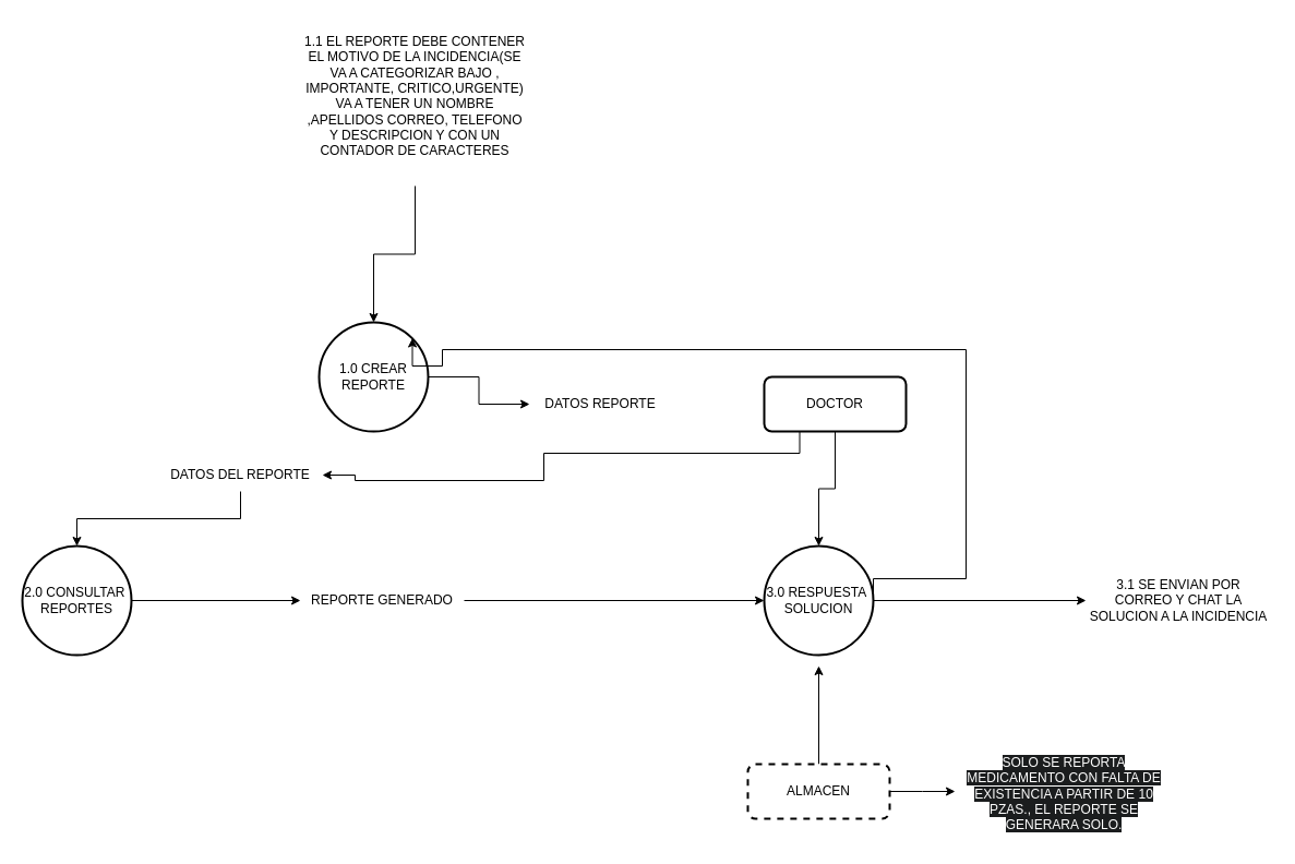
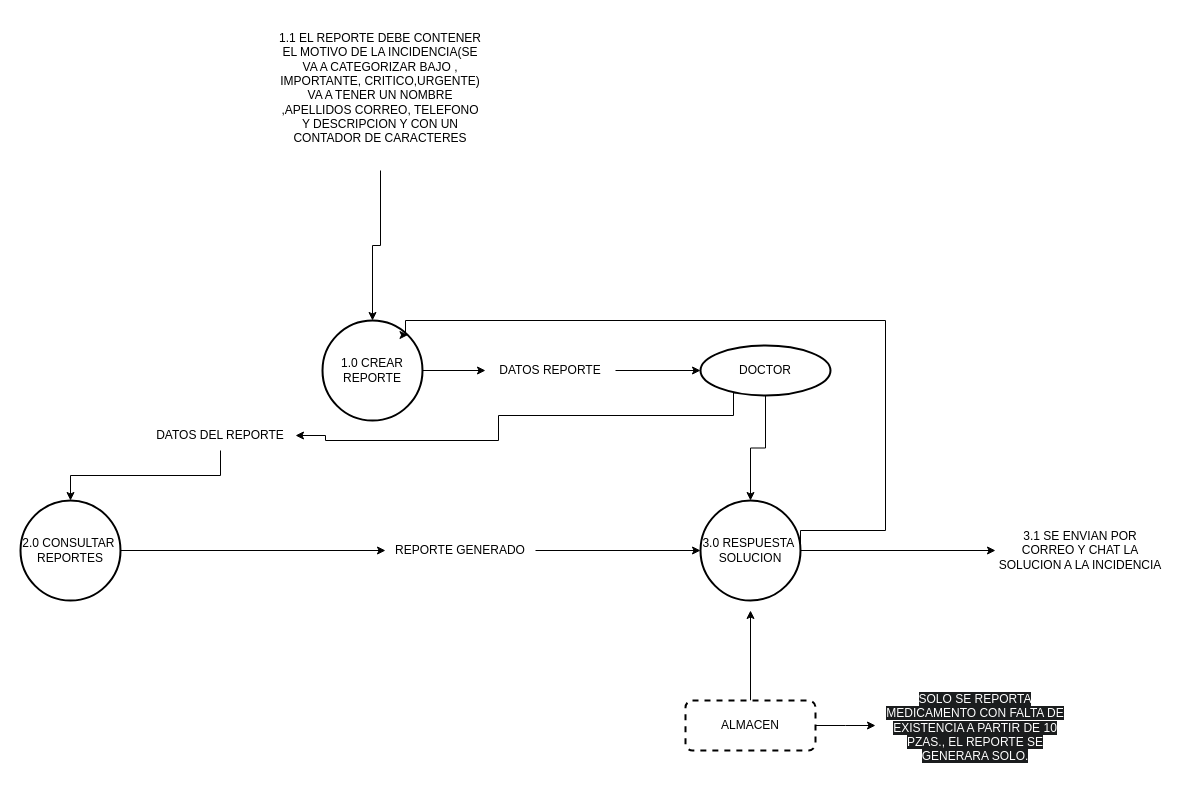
  <mxCell id="0" />
  <mxCell id="1" parent="0" />
  <mxCell id="2" value="2.0 CONSULTAR&amp;nbsp;&lt;div&gt;REPORTES&lt;/div&gt;" style="strokeWidth=2;html=1;shape=mxgraph.flowchart.start_2;whiteSpace=wrap;" vertex="1" parent="1"><mxGeometry x="20" y="500" width="100" height="100" as="geometry" /></mxCell>
- <mxCell id="4" value="1.0 CREAR REPORTE" style="strokeWidth=2;html=1;shape=mxgraph.flowchart.start_2;whiteSpace=wrap;" vertex="1" parent="1"><mxGeometry x="292" y="295" width="100" height="100" as="geometry" /></mxCell>
- <mxCell id="5" value="DOCTOR" style="rounded=1;whiteSpace=wrap;html=1;absoluteArcSize=1;arcSize=14;strokeWidth=2;" vertex="1" parent="1"><mxGeometry x="700" y="345" width="130" height="50" as="geometry" /></mxCell>
+ <mxCell id="3" style="edgeStyle=orthogonalEdgeStyle;rounded=0;orthogonalLoop=1;jettySize=auto;html=1;exitX=1;exitY=0.5;exitDx=0;exitDy=0;exitPerimeter=0;entryX=0;entryY=0.5;entryDx=0;entryDy=0;" edge="1" parent="1" source="12" target="5"><mxGeometry relative="1" as="geometry" /></mxCell>
+ <mxCell id="4" value="1.0 CREAR REPORTE" style="strokeWidth=2;html=1;shape=mxgraph.flowchart.start_2;whiteSpace=wrap;" vertex="1" parent="1"><mxGeometry x="322" y="320" width="100" height="100" as="geometry" /></mxCell>
+ <mxCell id="5" value="DOCTOR" style="ellipse;whiteSpace=wrap;html=1;absoluteArcSize=1;arcSize=14;strokeWidth=2;" vertex="1" parent="1"><mxGeometry x="700" y="345" width="130" height="50" as="geometry" /></mxCell>
  <mxCell id="6" style="edgeStyle=orthogonalEdgeStyle;rounded=0;orthogonalLoop=1;jettySize=auto;html=1;exitX=0.5;exitY=1;exitDx=0;exitDy=0;exitPerimeter=0;entryX=0.5;entryY=0;entryDx=0;entryDy=0;entryPerimeter=0;" edge="1" parent="1" source="8" target="2"><mxGeometry relative="1" as="geometry" /></mxCell>
  <mxCell id="7" value="" style="edgeStyle=orthogonalEdgeStyle;rounded=0;orthogonalLoop=1;jettySize=auto;html=1;exitX=0.25;exitY=1;exitDx=0;exitDy=0;entryX=1;entryY=0.5;entryDx=0;entryDy=0;" edge="1" parent="1" source="5" target="8"><mxGeometry relative="1" as="geometry"><mxPoint x="395" y="420" as="sourcePoint" /><mxPoint x="70" y="460" as="targetPoint" /><Array as="points"><mxPoint x="733" y="415" /><mxPoint x="498" y="415" /><mxPoint x="498" y="440" /><mxPoint x="325" y="440" /><mxPoint x="325" y="435" /></Array></mxGeometry></mxCell>
  <mxCell id="8" value="DATOS DEL REPORTE" style="text;html=1;align=center;verticalAlign=middle;whiteSpace=wrap;rounded=0;" vertex="1" parent="1"><mxGeometry x="145" y="420" width="150" height="30" as="geometry" /></mxCell>
  <mxCell id="9" style="edgeStyle=orthogonalEdgeStyle;rounded=0;orthogonalLoop=1;jettySize=auto;html=1;exitX=1;exitY=0.5;exitDx=0;exitDy=0;exitPerimeter=0;entryX=0;entryY=0.5;entryDx=0;entryDy=0;" edge="1" parent="1" source="10" target="23"><mxGeometry relative="1" as="geometry" /></mxCell>
  <mxCell id="10" value="3.0 RESPUESTA&amp;nbsp;&lt;div&gt;SOLUCION&lt;/div&gt;" style="strokeWidth=2;html=1;shape=mxgraph.flowchart.start_2;whiteSpace=wrap;" vertex="1" parent="1"><mxGeometry x="700" y="500" width="100" height="100" as="geometry" /></mxCell>
  <mxCell id="11" value="" style="edgeStyle=orthogonalEdgeStyle;rounded=0;orthogonalLoop=1;jettySize=auto;html=1;exitX=1;exitY=0.5;exitDx=0;exitDy=0;exitPerimeter=0;entryX=0;entryY=0.5;entryDx=0;entryDy=0;" edge="1" parent="1" source="4" target="12"><mxGeometry relative="1" as="geometry"><mxPoint x="445" y="370" as="sourcePoint" /><mxPoint x="595" y="370" as="targetPoint" /></mxGeometry></mxCell>
  <mxCell id="12" value="DATOS REPORTE" style="text;html=1;align=center;verticalAlign=middle;whiteSpace=wrap;rounded=0;" vertex="1" parent="1"><mxGeometry x="485" y="355" width="130" height="30" as="geometry" /></mxCell>
  <mxCell id="13" style="edgeStyle=orthogonalEdgeStyle;rounded=0;orthogonalLoop=1;jettySize=auto;html=1;exitX=0.5;exitY=1;exitDx=0;exitDy=0;entryX=0.5;entryY=0;entryDx=0;entryDy=0;entryPerimeter=0;" edge="1" parent="1" source="5" target="10"><mxGeometry relative="1" as="geometry" /></mxCell>
  <mxCell id="14" style="edgeStyle=orthogonalEdgeStyle;rounded=0;orthogonalLoop=1;jettySize=auto;html=1;exitX=1;exitY=0.5;exitDx=0;exitDy=0;exitPerimeter=0;entryX=0;entryY=0.5;entryDx=0;entryDy=0;entryPerimeter=0;" edge="1" parent="1" source="16" target="10"><mxGeometry relative="1" as="geometry" /></mxCell>
  <mxCell id="15" value="" style="edgeStyle=orthogonalEdgeStyle;rounded=0;orthogonalLoop=1;jettySize=auto;html=1;exitX=1;exitY=0.5;exitDx=0;exitDy=0;exitPerimeter=0;entryX=0;entryY=0.5;entryDx=0;entryDy=0;entryPerimeter=0;" edge="1" parent="1" source="2" target="16"><mxGeometry relative="1" as="geometry"><mxPoint x="120" y="550" as="sourcePoint" /><mxPoint x="700" y="550" as="targetPoint" /></mxGeometry></mxCell>
- <mxCell id="16" value="REPORTE GENERADO" style="text;html=1;align=center;verticalAlign=middle;whiteSpace=wrap;rounded=0;" vertex="1" parent="1"><mxGeometry x="275" y="535" width="150" height="30" as="geometry" /></mxCell>
+ <mxCell id="16" value="REPORTE GENERADO" style="text;html=1;align=center;verticalAlign=middle;whiteSpace=wrap;rounded=0;" vertex="1" parent="1"><mxGeometry x="385" y="535" width="150" height="30" as="geometry" /></mxCell>
  <mxCell id="17" style="edgeStyle=orthogonalEdgeStyle;rounded=0;orthogonalLoop=1;jettySize=auto;html=1;exitX=0.5;exitY=0;exitDx=0;exitDy=0;" edge="1" parent="1" source="19"><mxGeometry relative="1" as="geometry"><mxPoint x="750" y="610" as="targetPoint" /></mxGeometry></mxCell>
  <mxCell id="18" style="edgeStyle=orthogonalEdgeStyle;rounded=0;orthogonalLoop=1;jettySize=auto;html=1;exitX=1;exitY=0.5;exitDx=0;exitDy=0;" edge="1" parent="1" source="19"><mxGeometry relative="1" as="geometry"><mxPoint x="875" y="725" as="targetPoint" /></mxGeometry></mxCell>
  <mxCell id="19" value="ALMACEN" style="rounded=1;whiteSpace=wrap;html=1;absoluteArcSize=1;arcSize=14;strokeWidth=2;dashed=1;" vertex="1" parent="1"><mxGeometry x="685" y="700" width="130" height="50" as="geometry" /></mxCell>
  <mxCell id="20" style="edgeStyle=orthogonalEdgeStyle;rounded=0;orthogonalLoop=1;jettySize=auto;html=1;exitX=1;exitY=0.5;exitDx=0;exitDy=0;exitPerimeter=0;entryX=0.855;entryY=0.145;entryDx=0;entryDy=0;entryPerimeter=0;" edge="1" parent="1" source="10" target="4"><mxGeometry relative="1" as="geometry"><Array as="points"><mxPoint x="800" y="530" /><mxPoint x="885" y="530" /><mxPoint x="885" y="320" /><mxPoint x="405" y="320" /><mxPoint x="405" y="335" /></Array></mxGeometry></mxCell>
  <mxCell id="21" value="1.1 EL REPORTE DEBE CONTENER&lt;div&gt;EL MOTIVO DE LA INCIDENCIA(SE VA A CATEGORIZAR BAJO , IMPORTANTE, CRITICO,URGENTE)&lt;/div&gt;&lt;div&gt;VA A TENER UN NOMBRE ,APELLIDOS CORREO, TELEFONO Y DESCRIPCION Y CON UN CONTADOR DE CARACTERES&lt;/div&gt;&lt;div&gt;&lt;div&gt;&lt;br&gt;&lt;/div&gt;&lt;/div&gt;" style="text;html=1;align=center;verticalAlign=middle;whiteSpace=wrap;rounded=0;" vertex="1" parent="1"><mxGeometry x="275" y="20" width="210" height="150" as="geometry" /></mxCell>
  <mxCell id="22" style="edgeStyle=orthogonalEdgeStyle;rounded=0;orthogonalLoop=1;jettySize=auto;html=1;exitX=0.5;exitY=1;exitDx=0;exitDy=0;entryX=0.5;entryY=0;entryDx=0;entryDy=0;entryPerimeter=0;" edge="1" parent="1" source="21" target="4"><mxGeometry relative="1" as="geometry" /></mxCell>
  <mxCell id="23" value="3.1 SE ENVIAN POR CORREO Y CHAT LA SOLUCION A LA INCIDENCIA" style="text;html=1;align=center;verticalAlign=middle;whiteSpace=wrap;rounded=0;" vertex="1" parent="1"><mxGeometry x="995" y="515" width="170" height="70" as="geometry" /></mxCell>
  <mxCell id="24" value="&lt;br&gt;&lt;font&gt;&lt;span style=&quot;color: rgb(255, 255, 255); font-family: Helvetica; font-style: normal; font-variant-ligatures: normal; font-variant-caps: normal; font-weight: 400; letter-spacing: normal; orphans: 2; text-align: center; text-indent: 0px; text-transform: none; widows: 2; word-spacing: 0px; -webkit-text-stroke-width: 0px; white-space: normal; background-color: rgb(27, 29, 30); text-decoration-thickness: initial; text-decoration-style: initial; text-decoration-color: initial; float: none; display: inline !important;&quot;&gt;SOLO SE REPORTA MEDICAMENTO CON FALTA DE EXISTENCIA A PARTIR DE 10 PZAS., EL REPORTE SE GENERARA SOLO.&lt;/span&gt;&lt;br&gt;&lt;/font&gt;" style="text;html=1;align=center;verticalAlign=middle;whiteSpace=wrap;rounded=0;" vertex="1" parent="1"><mxGeometry x="885" y="670" width="180" height="100" as="geometry" /></mxCell>
